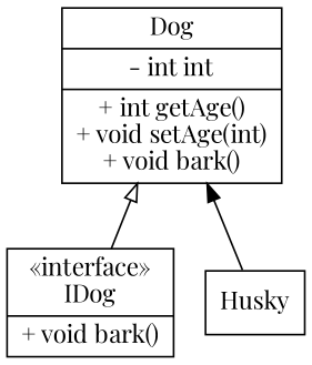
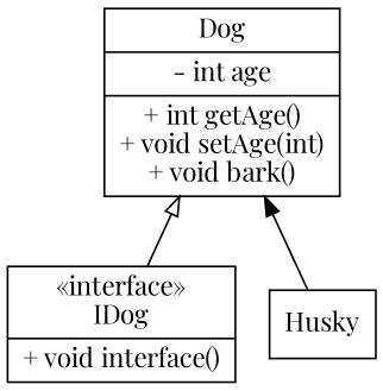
  digraph {
    fontname="Playfair Display"
    rankdir=BT
    node [fontname="Playfair Display" shape=record]
    edge [fontname="Playfair Display"]
-   n1 [label="{ «interface»\nIDog|+ void bark()}"]
-   n2 [label="{Dog|- int int|+ int getAge()\n+ void setAge(int)\n+ void bark()}"]
+   n1 [label="{ «interface»\nIDog|+ void interface()}"]
+   n2 [label="{Dog|- int age|+ int getAge()\n+ void setAge(int)\n+ void bark()}"]
    n3 [label="{Husky}"]
    n1 -> n2 [arrowhead=onormal]
    n3 -> n2
  }
